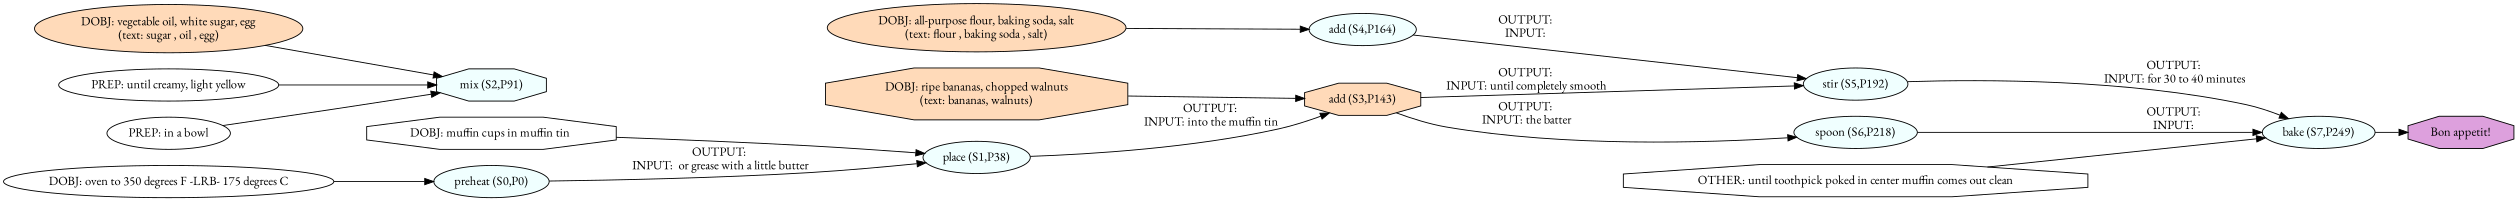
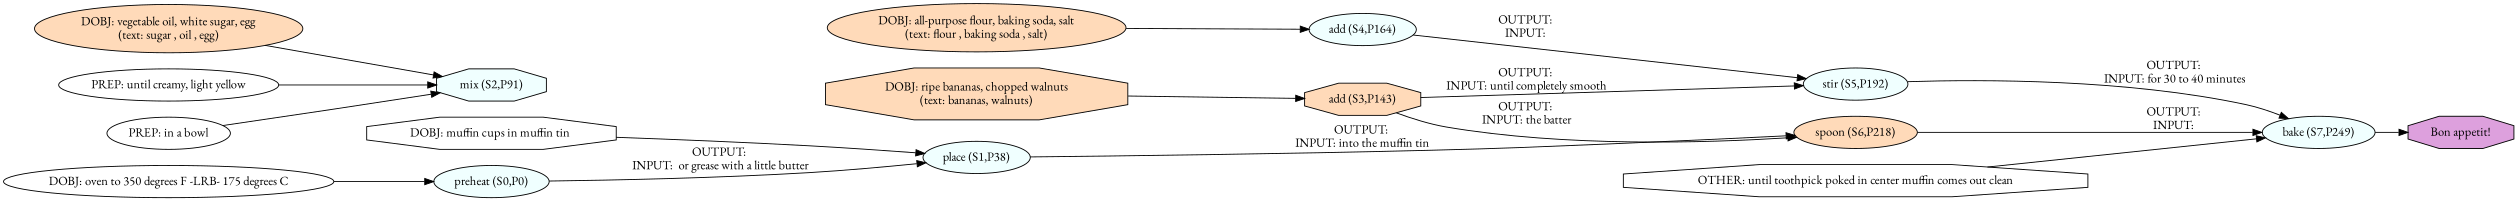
  digraph {
    fontname="EB Garamond"
    rankdir=LR
    node [fillcolor=azure fontname="EB Garamond" shape=ellipse style=filled]
    edge [fontname="EB Garamond"]
    n1 [label="preheat (S0,P0)"]
    n2 [label="place (S1,P38)"]
-   n3 [label="spoon (S6,P218)"]
+   n3 [fillcolor=peachpuff label="spoon (S6,P218)"]
    n4 [label="bake (S7,P249)"]
    n5 [label="mix (S2,P91)" shape=octagon]
    n6 [fillcolor=peachpuff label="add (S3,P143)" shape=octagon]
    n7 [label="stir (S5,P192)"]
    n8 [label="add (S4,P164)"]
    n9 [fillcolor=plum label="Bon appetit!" shape=octagon]
    n10 [fillcolor=peachpuff label="DOBJ: all-purpose flour, baking soda, salt\n(text: flour , baking soda , salt)"]
    n11 [fillcolor=white label="DOBJ: oven to 350 degrees F -LRB- 175 degrees C"]
    n12 [fillcolor=peachpuff label="DOBJ: ripe bananas, chopped walnuts\n(text: bananas, walnuts)" shape=octagon]
    n13 [fillcolor=peachpuff label="DOBJ: vegetable oil, white sugar, egg\n(text: sugar , oil , egg)"]
    n14 [fillcolor=white label="PREP: until creamy, light yellow"]
    n15 [fillcolor=white label="PREP: in a bowl"]
    n16 [fillcolor=white label="DOBJ: muffin cups in muffin tin " shape=octagon]
    n17 [fillcolor=white label="OTHER: until toothpick poked in center muffin comes out clean" shape=octagon]
    n1 -> n2 [label="OUTPUT: \nINPUT:  or grease with a little butter"]
-   n2 -> n6 [label="OUTPUT: \nINPUT: into the muffin tin"]
+   n2 -> n3 [label="OUTPUT: \nINPUT: into the muffin tin"]
    n3 -> n4 [label="OUTPUT: \nINPUT: "]
    n4 -> n9
    n6 -> n3 [label="OUTPUT: \nINPUT: the batter"]
    n6 -> n7 [label="OUTPUT: \nINPUT: until completely smooth"]
    n7 -> n4 [label="OUTPUT: \nINPUT: for 30 to 40 minutes"]
    n8 -> n7 [label="OUTPUT: \nINPUT: "]
    n10 -> n8
    n11 -> n1
    n12 -> n6
    n13 -> n5
    n14 -> n5
    n15 -> n5
    n16 -> n2
    n17 -> n4
  }
